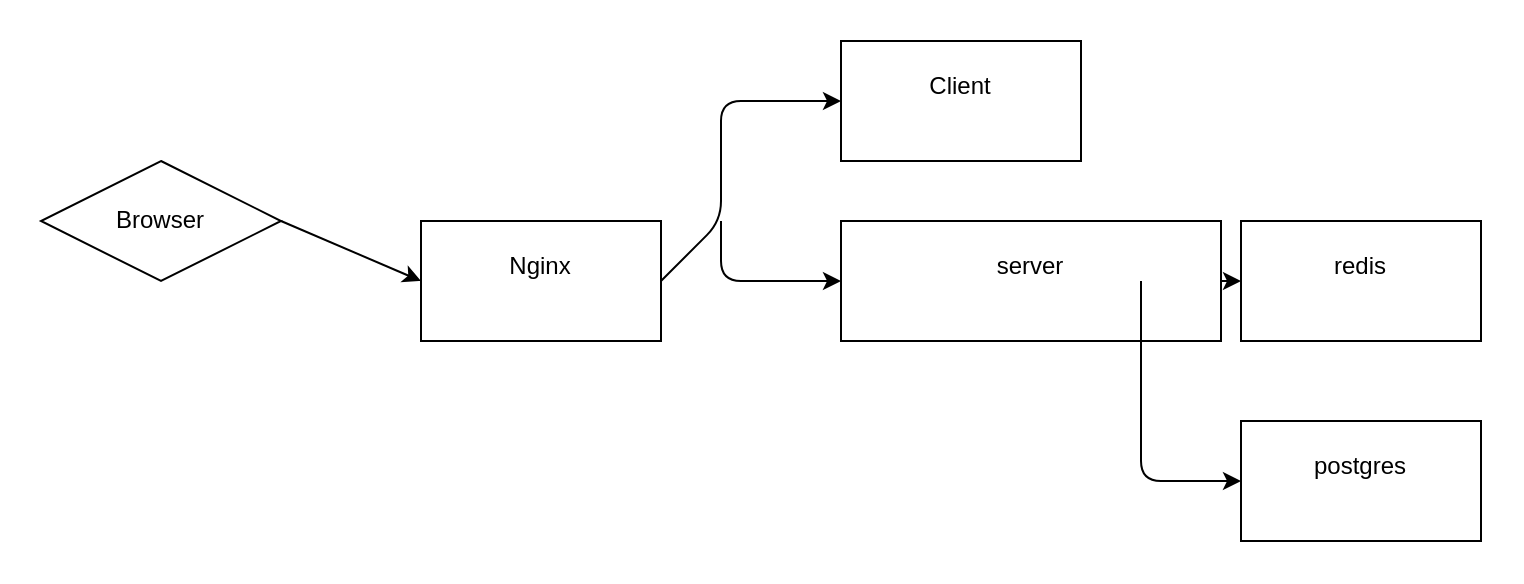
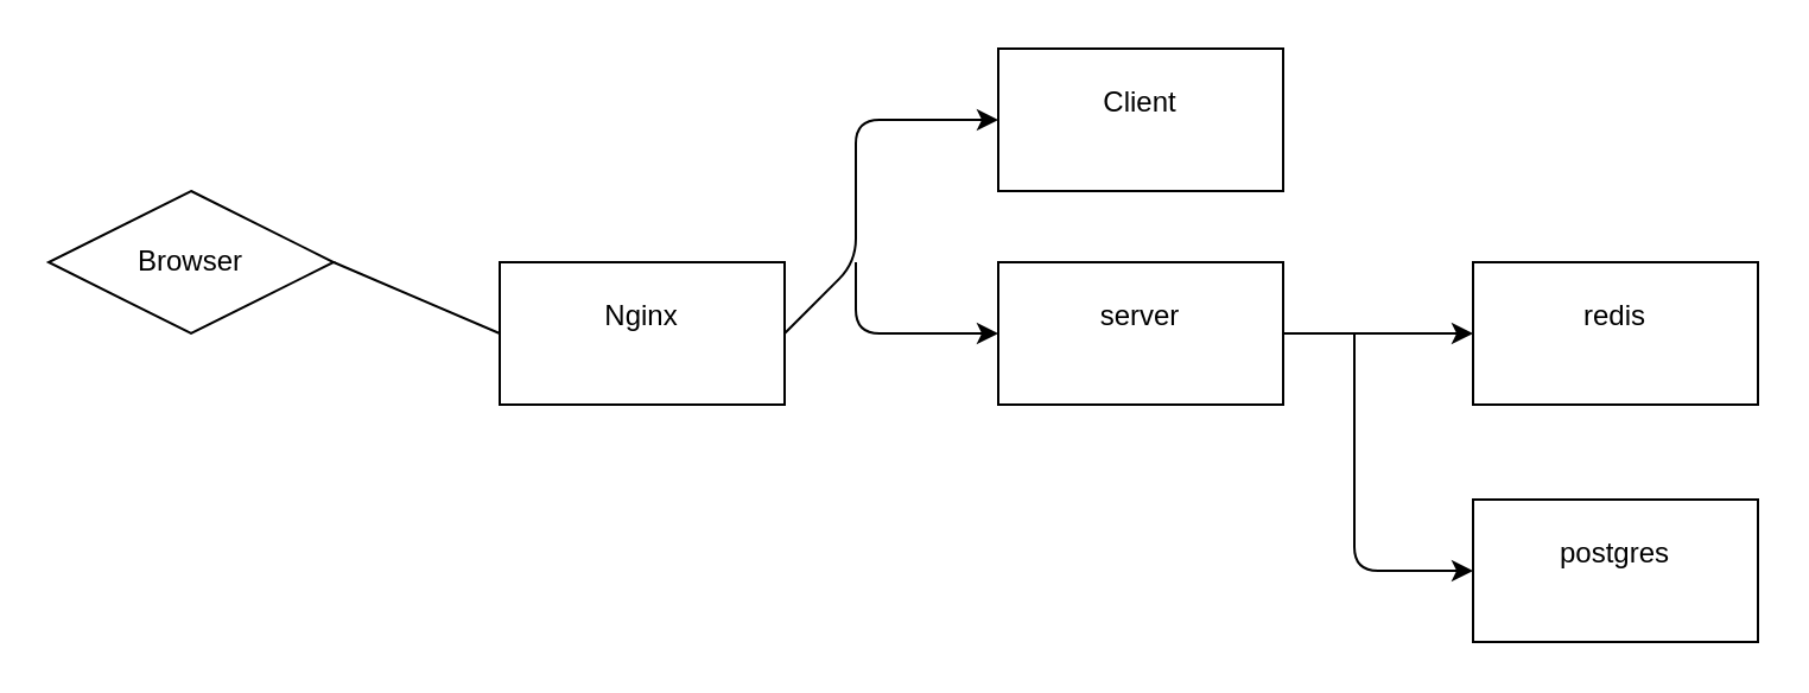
  <mxCell id="0" />
  <mxCell id="1" parent="0" />
  <mxCell id="2" value="Nginx&lt;br&gt;&lt;br&gt;" style="rounded=0;whiteSpace=wrap;html=1;" vertex="1" parent="1"><mxGeometry x="210" y="110" width="120" height="60" as="geometry" /></mxCell>
  <mxCell id="3" value="Browser" style="rhombus;whiteSpace=wrap;html=1;" vertex="1" parent="1"><mxGeometry y="80" width="120" height="60" as="geometry" x="20" /></mxCell>
  <mxCell id="4" value="Client&lt;br&gt;&lt;br&gt;" style="rounded=0;whiteSpace=wrap;html=1;" vertex="1" parent="1"><mxGeometry x="420" y="20" width="120" height="60" as="geometry" /></mxCell>
- <mxCell id="5" value="server&lt;br&gt;&lt;br&gt;" style="rounded=0;whiteSpace=wrap;html=1;" vertex="1" parent="1"><mxGeometry x="420" y="110" width="190" height="60" as="geometry" /></mxCell>
+ <mxCell id="5" value="server&lt;br&gt;&lt;br&gt;" style="rounded=0;whiteSpace=wrap;html=1;" vertex="1" parent="1"><mxGeometry x="420" y="110" width="120" height="60" as="geometry" /></mxCell>
  <mxCell id="6" value="postgres&lt;br&gt;&lt;br&gt;" style="rounded=0;whiteSpace=wrap;html=1;" vertex="1" parent="1"><mxGeometry x="620" y="210" width="120" height="60" as="geometry" /></mxCell>
  <mxCell id="7" value="redis&lt;br&gt;&lt;br&gt;" style="rounded=0;whiteSpace=wrap;html=1;" vertex="1" parent="1"><mxGeometry x="620" y="110" width="120" height="60" as="geometry" /></mxCell>
- <mxCell id="8" value="" style="endArrow=classic;html=1;entryX=0;entryY=0.5;entryDx=0;entryDy=0;exitX=1;exitY=0.5;exitDx=0;exitDy=0;" edge="1" parent="1" source="3" target="2"><mxGeometry width="50" height="50" relative="1" as="geometry"><mxPoint x="30" y="350" as="sourcePoint" /><mxPoint x="80" y="300" as="targetPoint" /></mxGeometry></mxCell>
+ <mxCell id="8" value="" style="endArrow=none;html=1;entryX=0;entryY=0.5;entryDx=0;entryDy=0;exitX=1;exitY=0.5;exitDx=0;exitDy=0;" edge="1" parent="1" source="3" target="2"><mxGeometry width="50" height="50" relative="1" as="geometry"><mxPoint x="30" y="350" as="sourcePoint" /><mxPoint x="80" y="300" as="targetPoint" /></mxGeometry></mxCell>
  <mxCell id="9" value="" style="endArrow=classic;html=1;entryX=0;entryY=0.5;entryDx=0;entryDy=0;exitX=1;exitY=0.5;exitDx=0;exitDy=0;" edge="1" parent="1" source="2" target="4"><mxGeometry width="50" height="50" relative="1" as="geometry"><mxPoint x="30" y="350" as="sourcePoint" /><mxPoint x="80" y="300" as="targetPoint" /><Array as="points"><mxPoint x="360" y="110" /><mxPoint x="360" y="50" /></Array></mxGeometry></mxCell>
  <mxCell id="10" value="" style="endArrow=classic;html=1;entryX=0;entryY=0.5;entryDx=0;entryDy=0;" edge="1" parent="1" target="5"><mxGeometry width="50" height="50" relative="1" as="geometry"><mxPoint x="360" y="110" as="sourcePoint" /><mxPoint x="80" y="290" as="targetPoint" /><Array as="points"><mxPoint x="360" y="140" /></Array></mxGeometry></mxCell>
  <mxCell id="11" value="" style="endArrow=classic;html=1;entryX=0;entryY=0.5;entryDx=0;entryDy=0;exitX=1;exitY=0.5;exitDx=0;exitDy=0;" edge="1" parent="1" source="5" target="7"><mxGeometry width="50" height="50" relative="1" as="geometry"><mxPoint x="30" y="340" as="sourcePoint" /><mxPoint x="80" y="290" as="targetPoint" /></mxGeometry></mxCell>
  <mxCell id="12" value="" style="endArrow=classic;html=1;entryX=0;entryY=0.5;entryDx=0;entryDy=0;" edge="1" parent="1" target="6"><mxGeometry width="50" height="50" relative="1" as="geometry"><mxPoint x="570" y="140" as="sourcePoint" /><mxPoint x="80" y="290" as="targetPoint" /><Array as="points"><mxPoint x="570" y="240" /></Array></mxGeometry></mxCell>
